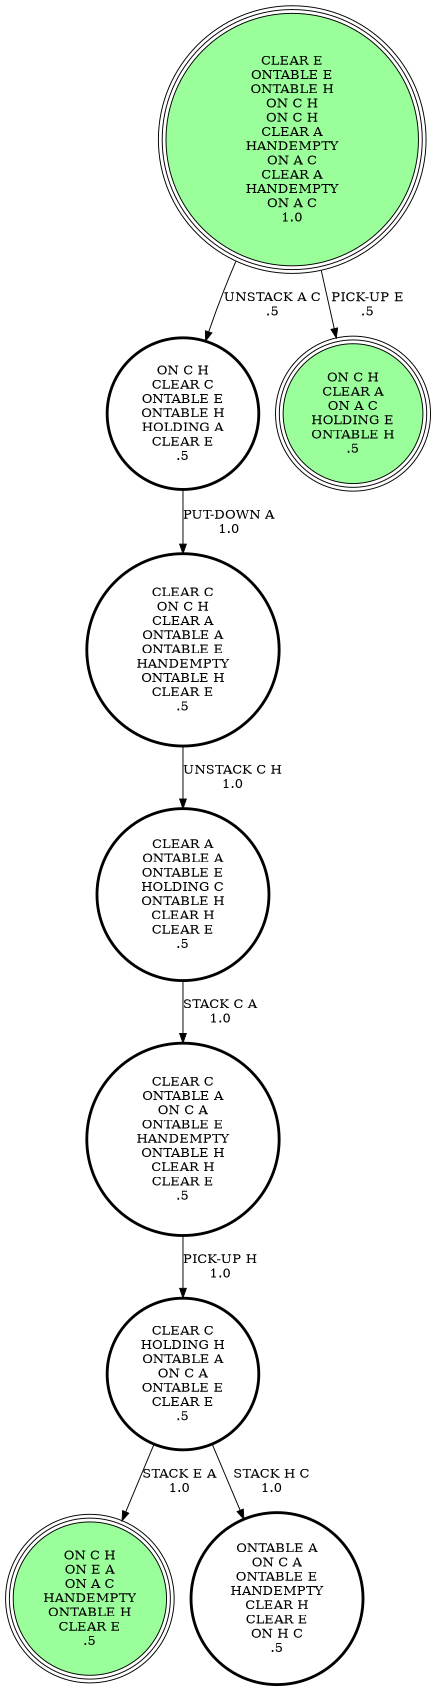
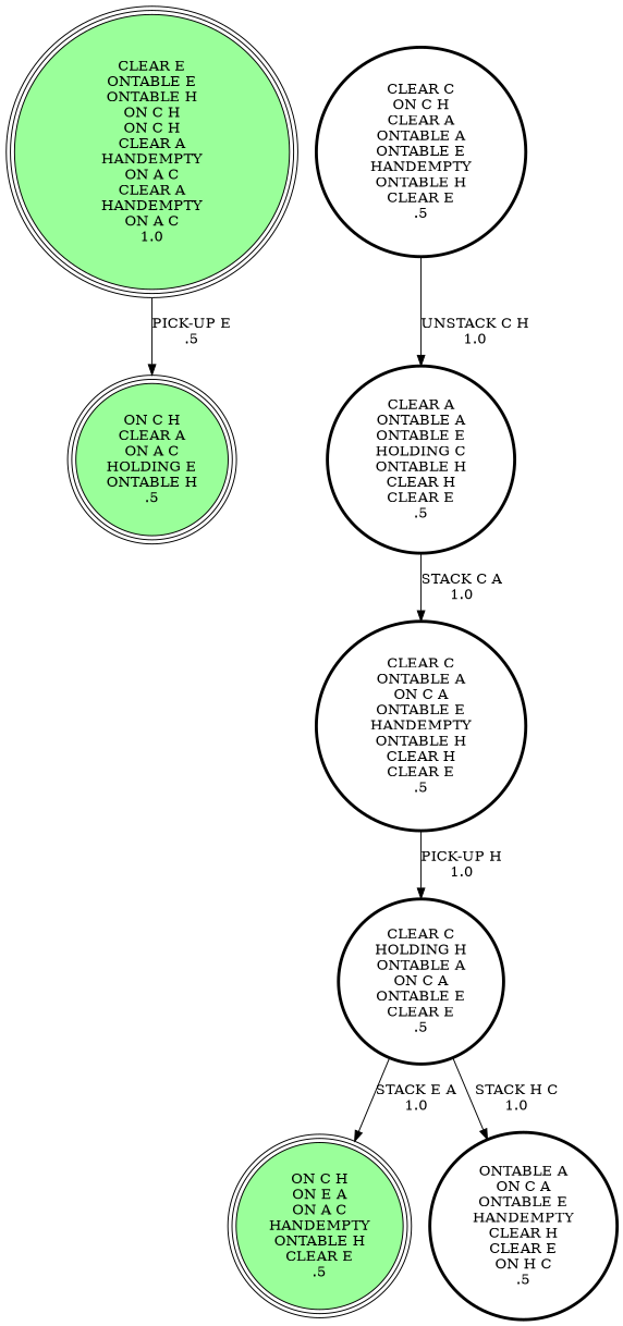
  digraph {
    node [shape=circle penwidth=3]
    "CLEAR E\nONTABLE E\nONTABLE H\nON C H\nON C H\nCLEAR A\nHANDEMPTY\nON A C\nCLEAR A\nHANDEMPTY\nON A C\n1.0\n" [fillcolor=palegreen1 peripheries=3 style=filled penwidth=""]
-   "ON C H\nCLEAR C\nONTABLE E\nONTABLE H\nHOLDING A\nCLEAR E\n.5\n"
    "ON C H\nCLEAR A\nON A C\nHOLDING E\nONTABLE H\n.5\n" [fillcolor=palegreen1 peripheries=3 style=filled penwidth=""]
    "CLEAR C\nON C H\nCLEAR A\nONTABLE A\nONTABLE E\nHANDEMPTY\nONTABLE H\nCLEAR E\n.5\n"
    "CLEAR A\nONTABLE A\nONTABLE E\nHOLDING C\nONTABLE H\nCLEAR H\nCLEAR E\n.5\n"
    "ON C H\nON E A\nON A C\nHANDEMPTY\nONTABLE H\nCLEAR E\n.5\n" [fillcolor=palegreen1 peripheries=3 style=filled penwidth=""]
    "CLEAR C\nHOLDING H\nONTABLE A\nON C A\nONTABLE E\nCLEAR E\n.5\n"
    "ONTABLE A\nON C A\nONTABLE E\nHANDEMPTY\nCLEAR H\nCLEAR E\nON H C\n.5\n"
    "CLEAR C\nONTABLE A\nON C A\nONTABLE E\nHANDEMPTY\nONTABLE H\nCLEAR H\nCLEAR E\n.5\n"
-   "CLEAR E\nONTABLE E\nONTABLE H\nON C H\nON C H\nCLEAR A\nHANDEMPTY\nON A C\nCLEAR A\nHANDEMPTY\nON A C\n1.0\n" -> "ON C H\nCLEAR C\nONTABLE E\nONTABLE H\nHOLDING A\nCLEAR E\n.5\n" [label="UNSTACK A C\n.5\n"]
    "CLEAR E\nONTABLE E\nONTABLE H\nON C H\nON C H\nCLEAR A\nHANDEMPTY\nON A C\nCLEAR A\nHANDEMPTY\nON A C\n1.0\n" -> "ON C H\nCLEAR A\nON A C\nHOLDING E\nONTABLE H\n.5\n" [label="PICK-UP E\n.5\n"]
-   "ON C H\nCLEAR C\nONTABLE E\nONTABLE H\nHOLDING A\nCLEAR E\n.5\n" -> "CLEAR C\nON C H\nCLEAR A\nONTABLE A\nONTABLE E\nHANDEMPTY\nONTABLE H\nCLEAR E\n.5\n" [label="PUT-DOWN A\n1.0\n"]
    "CLEAR C\nON C H\nCLEAR A\nONTABLE A\nONTABLE E\nHANDEMPTY\nONTABLE H\nCLEAR E\n.5\n" -> "CLEAR A\nONTABLE A\nONTABLE E\nHOLDING C\nONTABLE H\nCLEAR H\nCLEAR E\n.5\n" [label="UNSTACK C H\n1.0\n"]
    "CLEAR A\nONTABLE A\nONTABLE E\nHOLDING C\nONTABLE H\nCLEAR H\nCLEAR E\n.5\n" -> "CLEAR C\nONTABLE A\nON C A\nONTABLE E\nHANDEMPTY\nONTABLE H\nCLEAR H\nCLEAR E\n.5\n" [label="STACK C A\n1.0\n"]
    "CLEAR C\nHOLDING H\nONTABLE A\nON C A\nONTABLE E\nCLEAR E\n.5\n" -> "ON C H\nON E A\nON A C\nHANDEMPTY\nONTABLE H\nCLEAR E\n.5\n" [label="STACK E A\n1.0\n"]
    "CLEAR C\nHOLDING H\nONTABLE A\nON C A\nONTABLE E\nCLEAR E\n.5\n" -> "ONTABLE A\nON C A\nONTABLE E\nHANDEMPTY\nCLEAR H\nCLEAR E\nON H C\n.5\n" [label="STACK H C\n1.0\n"]
    "CLEAR C\nONTABLE A\nON C A\nONTABLE E\nHANDEMPTY\nONTABLE H\nCLEAR H\nCLEAR E\n.5\n" -> "CLEAR C\nHOLDING H\nONTABLE A\nON C A\nONTABLE E\nCLEAR E\n.5\n" [label="PICK-UP H\n1.0\n"]
  }
